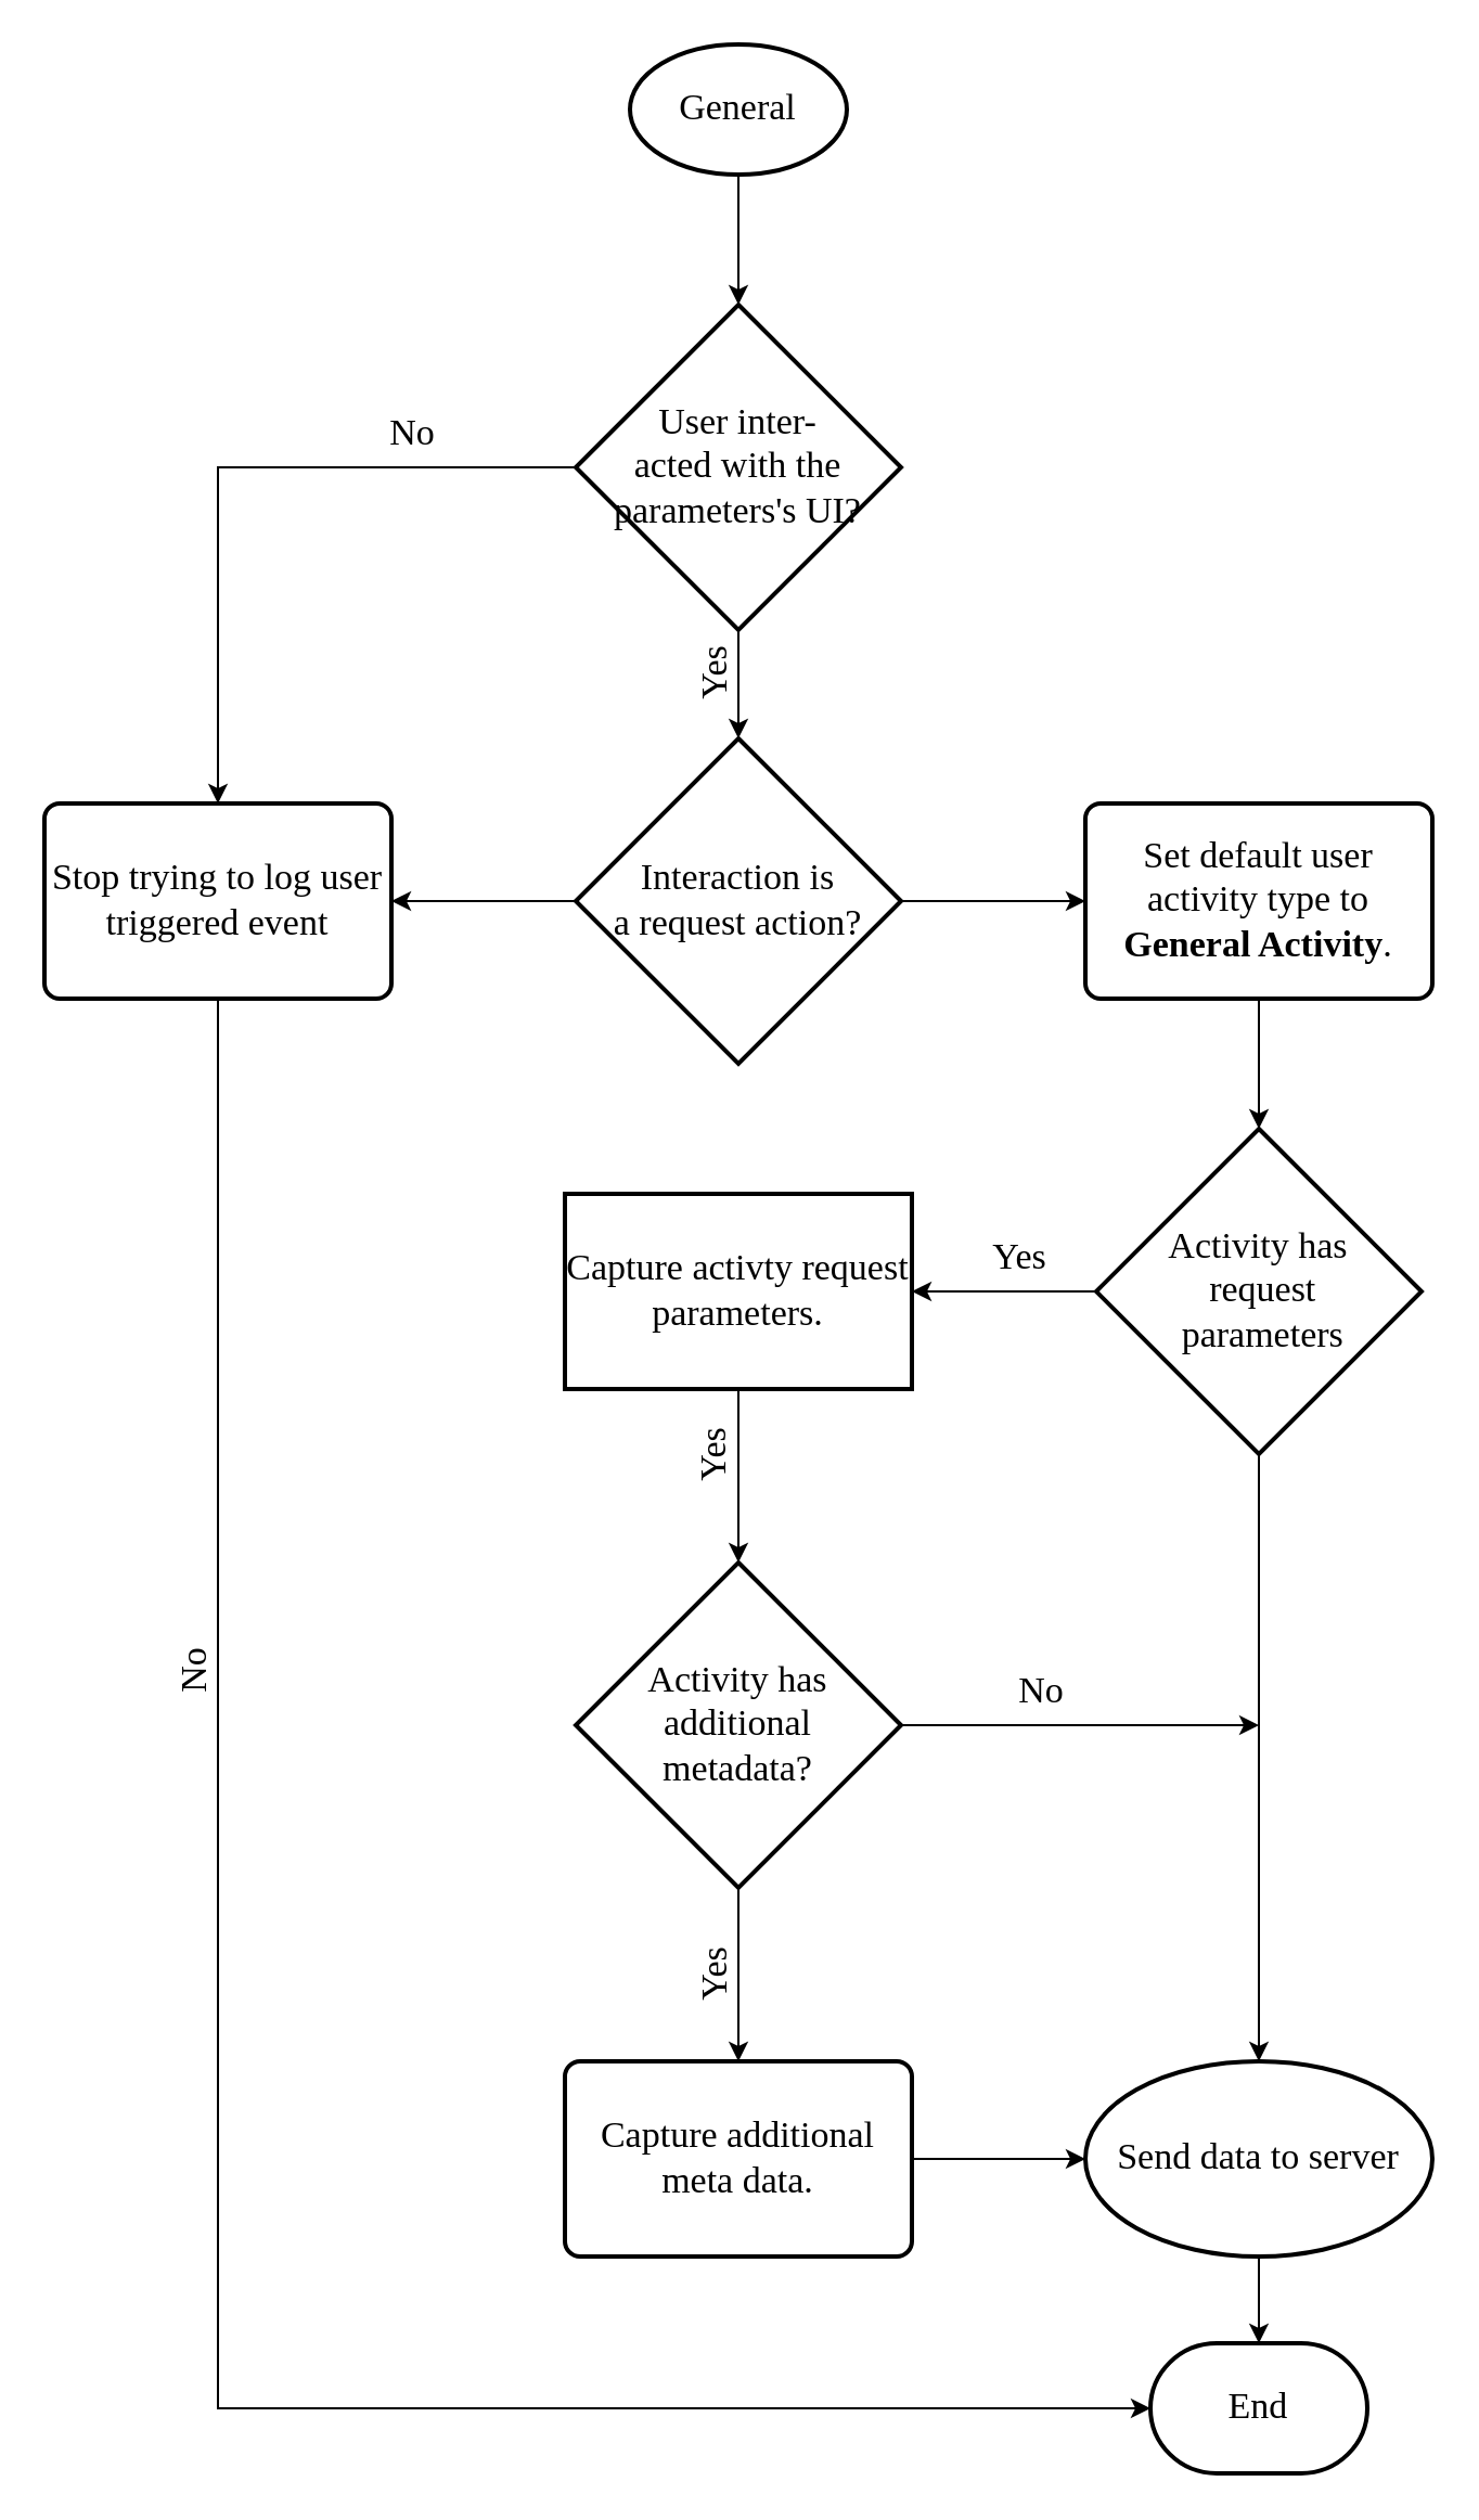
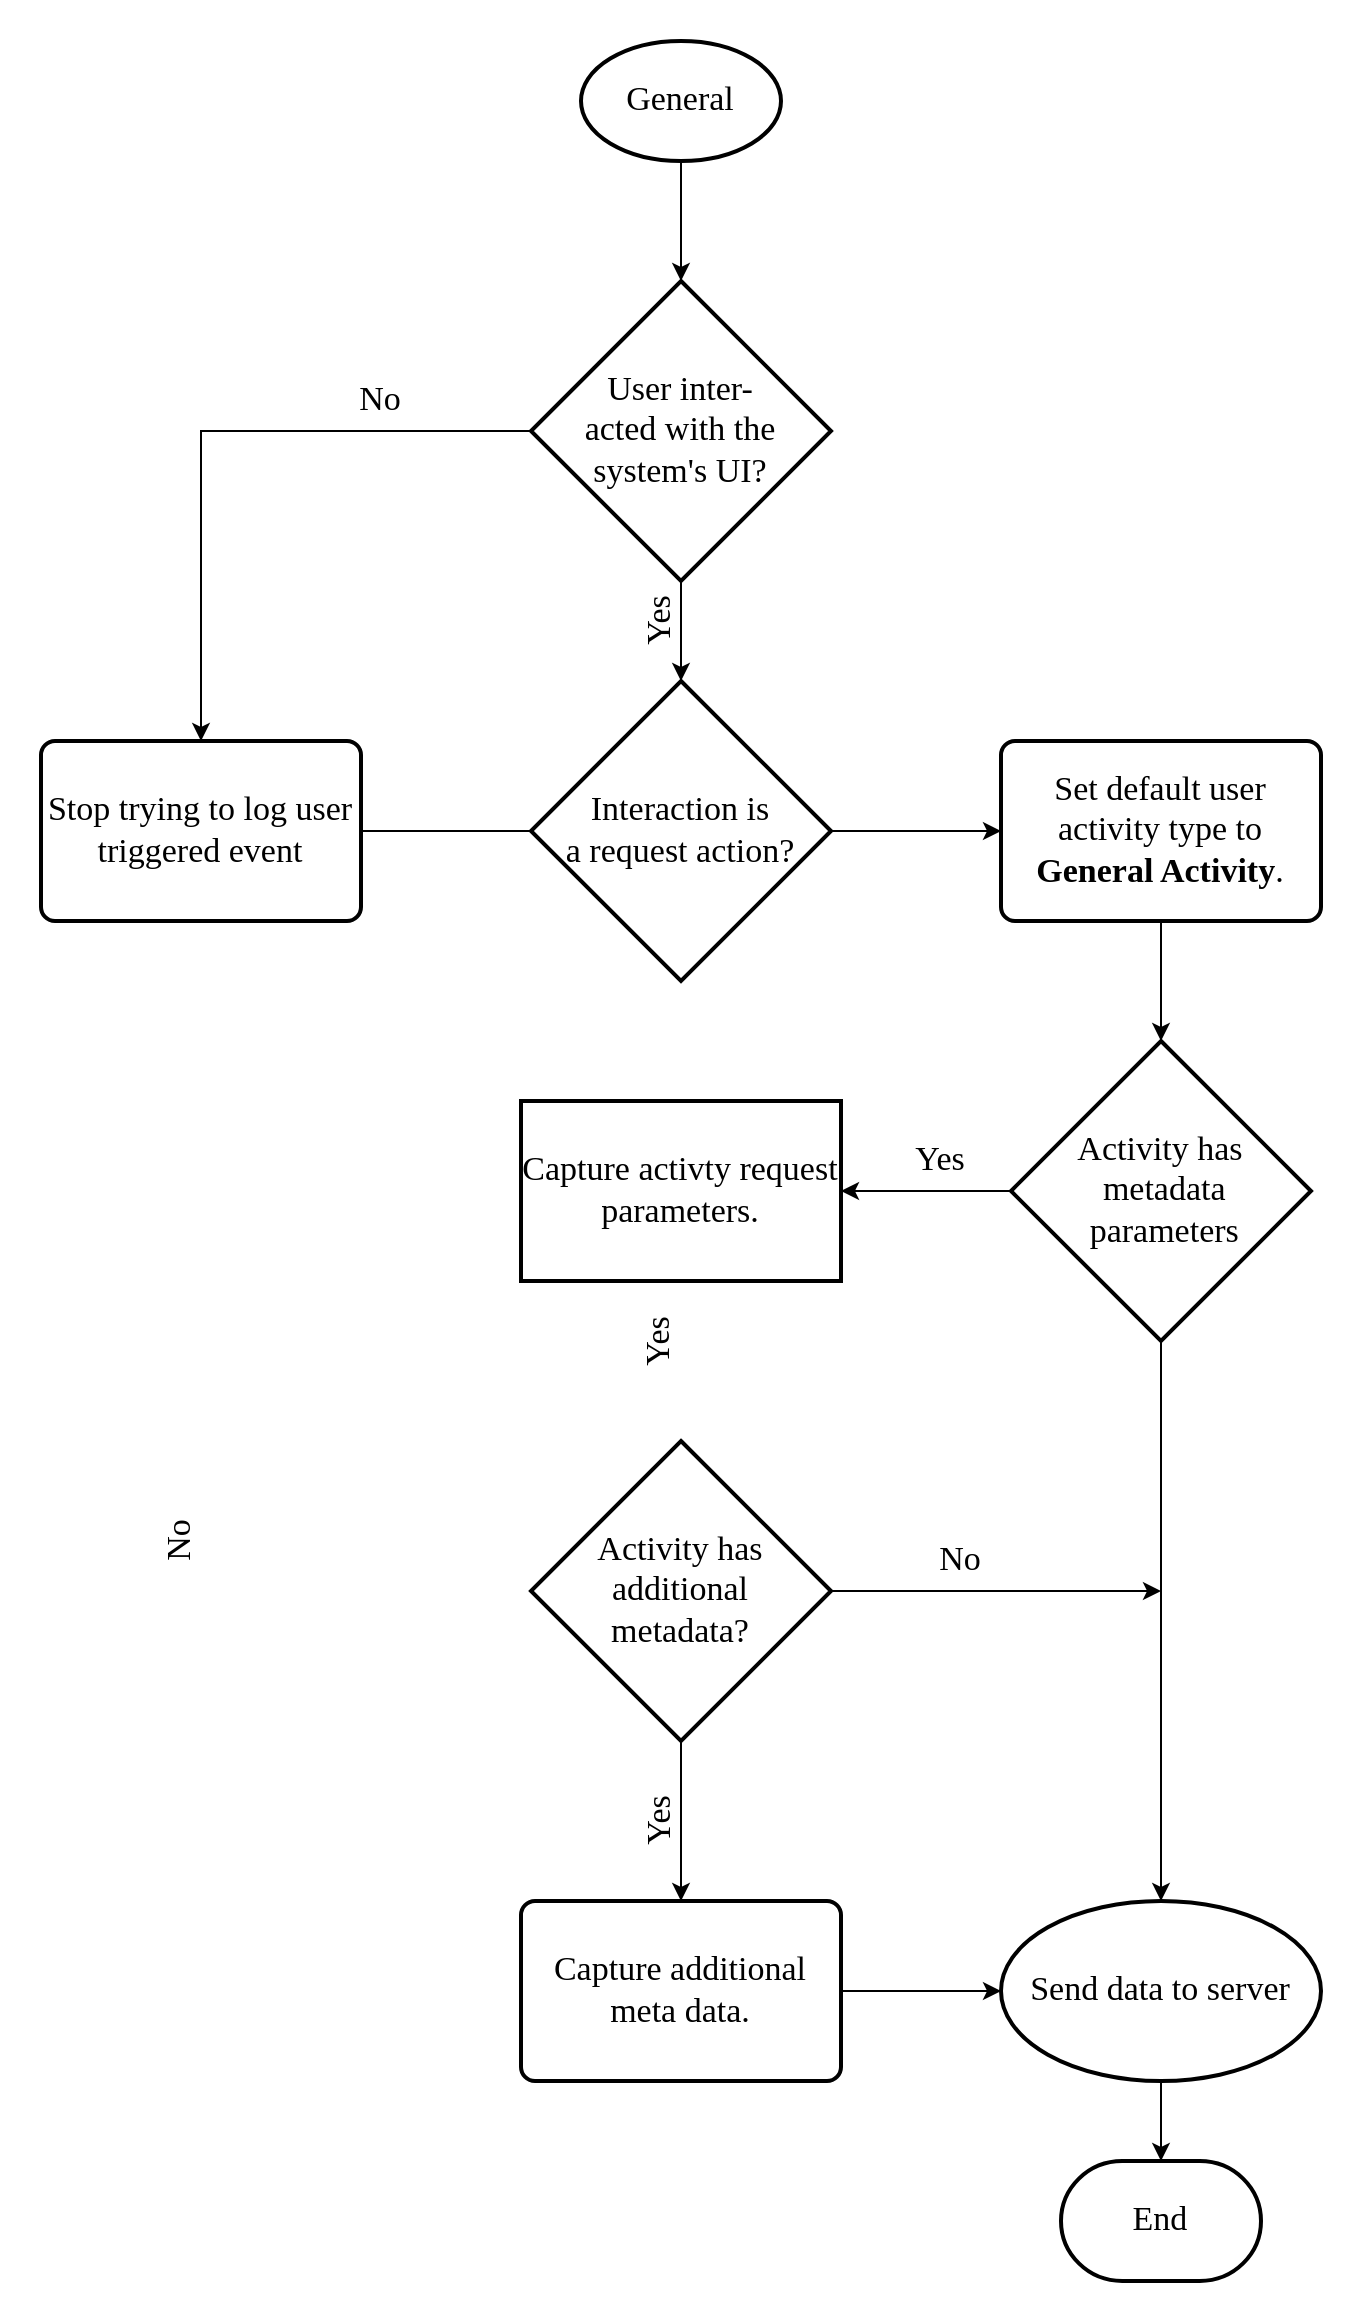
  <mxCell id="0" />
  <mxCell id="1" parent="0" />
  <mxCell id="2" style="edgeStyle=orthogonalEdgeStyle;rounded=0;orthogonalLoop=1;jettySize=auto;html=1;exitX=0.5;exitY=1;exitDx=0;exitDy=0;exitPerimeter=0;entryX=0.5;entryY=0;entryDx=0;entryDy=0;entryPerimeter=0;fontFamily=Times New Roman;fontSize=17;" parent="1" source="3" target="10" edge="1"><mxGeometry relative="1" as="geometry" /></mxCell>
  <mxCell id="3" value="General" style="strokeWidth=2;html=1;shape=mxgraph.flowchart.start_1;whiteSpace=wrap;fontFamily=Times New Roman;fillColor=none;fontSize=17;" parent="1" vertex="1"><mxGeometry x="290" y="20" width="100" height="60" as="geometry" /></mxCell>
  <mxCell id="4" style="edgeStyle=orthogonalEdgeStyle;rounded=0;orthogonalLoop=1;jettySize=auto;html=1;exitX=1;exitY=0.5;exitDx=0;exitDy=0;exitPerimeter=0;" parent="1" source="6" target="13" edge="1"><mxGeometry relative="1" as="geometry" /></mxCell>
- <mxCell id="5" style="edgeStyle=orthogonalEdgeStyle;rounded=0;orthogonalLoop=1;jettySize=auto;html=1;exitX=0;exitY=0.5;exitDx=0;exitDy=0;exitPerimeter=0;entryX=1;entryY=0.5;entryDx=0;entryDy=0;" parent="1" source="6" target="33" edge="1"><mxGeometry relative="1" as="geometry" /></mxCell>
+ <mxCell id="5" style="edgeStyle=orthogonalEdgeStyle;rounded=0;orthogonalLoop=1;jettySize=auto;html=1;exitX=0;exitY=0.5;exitDx=0;exitDy=0;exitPerimeter=0;entryX=1;entryY=0.5;entryDx=0;entryDy=0;endArrow=none;" parent="1" source="6" target="33" edge="1"><mxGeometry relative="1" as="geometry" /></mxCell>
  <mxCell id="6" value="Interaction is&lt;br&gt;a request action?" style="strokeWidth=2;html=1;shape=mxgraph.flowchart.decision;whiteSpace=wrap;fontFamily=Times New Roman;fillColor=none;fontSize=17;" parent="1" vertex="1"><mxGeometry x="265" y="340" width="150" height="150" as="geometry" /></mxCell>
  <mxCell id="7" value="No" style="text;html=1;strokeColor=none;fillColor=none;align=center;verticalAlign=middle;whiteSpace=wrap;rounded=0;fontFamily=Times New Roman;rotation=-90;fontSize=17;" parent="1" vertex="1"><mxGeometry x="70" y="760" width="40" height="20" as="geometry" /></mxCell>
  <mxCell id="8" style="edgeStyle=orthogonalEdgeStyle;rounded=0;orthogonalLoop=1;jettySize=auto;html=1;exitX=0.5;exitY=1;exitDx=0;exitDy=0;exitPerimeter=0;entryX=0.5;entryY=0;entryDx=0;entryDy=0;entryPerimeter=0;fontFamily=Times New Roman;fontSize=17;" parent="1" source="10" target="6" edge="1"><mxGeometry relative="1" as="geometry" /></mxCell>
  <mxCell id="9" style="edgeStyle=orthogonalEdgeStyle;rounded=0;orthogonalLoop=1;jettySize=auto;html=1;exitX=0;exitY=0.5;exitDx=0;exitDy=0;exitPerimeter=0;entryX=0.5;entryY=0;entryDx=0;entryDy=0;" parent="1" source="10" target="33" edge="1"><mxGeometry relative="1" as="geometry" /></mxCell>
- <mxCell id="10" value="User inter-&lt;br&gt;acted with the parameters's UI?" style="strokeWidth=2;html=1;shape=mxgraph.flowchart.decision;whiteSpace=wrap;fontFamily=Times New Roman;fillColor=none;fontSize=17;" parent="1" vertex="1"><mxGeometry x="265" y="140" width="150" height="150" as="geometry" /></mxCell>
+ <mxCell id="10" value="User inter-&lt;br&gt;acted with the system's UI?" style="strokeWidth=2;html=1;shape=mxgraph.flowchart.decision;whiteSpace=wrap;fontFamily=Times New Roman;fillColor=none;fontSize=17;" parent="1" vertex="1"><mxGeometry x="265" y="140" width="150" height="150" as="geometry" /></mxCell>
  <mxCell id="11" value="End" style="strokeWidth=2;html=1;shape=mxgraph.flowchart.terminator;whiteSpace=wrap;fillColor=none;fontFamily=Times New Roman;fontSize=17;" parent="1" vertex="1"><mxGeometry x="530" y="1080" width="100" height="60" as="geometry" /></mxCell>
  <mxCell id="12" style="edgeStyle=orthogonalEdgeStyle;rounded=0;orthogonalLoop=1;jettySize=auto;html=1;exitX=0.5;exitY=1;exitDx=0;exitDy=0;entryX=0.5;entryY=0;entryDx=0;entryDy=0;entryPerimeter=0;" parent="1" source="13" target="25" edge="1"><mxGeometry relative="1" as="geometry" /></mxCell>
  <mxCell id="13" value="Set default user activity type to &lt;b&gt;General Activity&lt;/b&gt;." style="rounded=1;whiteSpace=wrap;html=1;absoluteArcSize=1;arcSize=14;strokeWidth=2;fontFamily=Times New Roman;fillColor=none;fontSize=17;" parent="1" vertex="1"><mxGeometry x="500" y="370" width="160" height="90" as="geometry" /></mxCell>
  <mxCell id="14" style="edgeStyle=orthogonalEdgeStyle;rounded=0;orthogonalLoop=1;jettySize=auto;html=1;exitX=0.5;exitY=1;exitDx=0;exitDy=0;exitPerimeter=0;entryX=0.5;entryY=0;entryDx=0;entryDy=0;" parent="1" source="16" target="30" edge="1"><mxGeometry relative="1" as="geometry" /></mxCell>
  <mxCell id="15" style="edgeStyle=orthogonalEdgeStyle;rounded=0;orthogonalLoop=1;jettySize=auto;html=1;exitX=1;exitY=0.5;exitDx=0;exitDy=0;exitPerimeter=0;" parent="1" source="16" edge="1"><mxGeometry relative="1" as="geometry"><mxPoint x="580" y="795" as="targetPoint" /></mxGeometry></mxCell>
  <mxCell id="16" value="Activity has additional &lt;br&gt;metadata?" style="strokeWidth=2;html=1;shape=mxgraph.flowchart.decision;whiteSpace=wrap;fontFamily=Times New Roman;fillColor=none;fontSize=17;" parent="1" vertex="1"><mxGeometry x="265" y="720" width="150" height="150" as="geometry" /></mxCell>
- <mxCell id="17" style="edgeStyle=orthogonalEdgeStyle;rounded=0;orthogonalLoop=1;jettySize=auto;html=1;exitX=0.5;exitY=1;exitDx=0;exitDy=0;entryX=0.5;entryY=0;entryDx=0;entryDy=0;entryPerimeter=0;" parent="1" source="18" target="16" edge="1"><mxGeometry relative="1" as="geometry" /></mxCell>
  <mxCell id="18" value="Capture activty request parameters." style="whiteSpace=wrap;html=1;absoluteArcSize=1;arcSize=14;strokeWidth=2;fontFamily=Times New Roman;fillColor=none;fontSize=17;rounded=0;" parent="1" vertex="1"><mxGeometry x="260" y="550" width="160" height="90" as="geometry" /></mxCell>
  <mxCell id="19" value="Yes" style="text;html=1;strokeColor=none;fillColor=none;align=center;verticalAlign=middle;whiteSpace=wrap;rounded=0;fontFamily=Times New Roman;rotation=-90;fontSize=17;" parent="1" vertex="1"><mxGeometry x="310" y="300" width="40" height="20" as="geometry" /></mxCell>
  <mxCell id="20" value="Yes" style="text;html=1;strokeColor=none;fillColor=none;align=center;verticalAlign=middle;whiteSpace=wrap;rounded=0;fontFamily=Times New Roman;rotation=-90;fontSize=17;" parent="1" vertex="1"><mxGeometry x="310" y="659.996" width="40" height="21" as="geometry" /></mxCell>
  <mxCell id="21" value="Yes" style="text;html=1;strokeColor=none;fillColor=none;align=center;verticalAlign=middle;whiteSpace=wrap;rounded=0;fontFamily=Times New Roman;rotation=-90;fontSize=17;" parent="1" vertex="1"><mxGeometry x="310" y="899.999" width="40" height="20" as="geometry" /></mxCell>
  <mxCell id="22" value="No" style="text;html=1;strokeColor=none;fillColor=none;align=center;verticalAlign=middle;whiteSpace=wrap;rounded=0;fontFamily=Times New Roman;rotation=0;fontSize=17;" parent="1" vertex="1"><mxGeometry x="170" y="190" width="40" height="20" as="geometry" /></mxCell>
  <mxCell id="23" style="edgeStyle=orthogonalEdgeStyle;rounded=0;orthogonalLoop=1;jettySize=auto;html=1;entryX=1;entryY=0.5;entryDx=0;entryDy=0;" parent="1" source="25" target="18" edge="1"><mxGeometry relative="1" as="geometry" /></mxCell>
  <mxCell id="24" style="edgeStyle=orthogonalEdgeStyle;rounded=0;orthogonalLoop=1;jettySize=auto;html=1;exitX=0.5;exitY=1;exitDx=0;exitDy=0;exitPerimeter=0;" parent="1" source="25" target="28" edge="1"><mxGeometry relative="1" as="geometry" /></mxCell>
- <mxCell id="25" value="Activity has&lt;br&gt;&amp;nbsp;request&lt;br&gt;&amp;nbsp;parameters" style="strokeWidth=2;html=1;shape=mxgraph.flowchart.decision;whiteSpace=wrap;fontFamily=Times New Roman;fillColor=none;fontSize=17;" parent="1" vertex="1"><mxGeometry x="505" y="520" width="150" height="150" as="geometry" /></mxCell>
+ <mxCell id="25" value="Activity has&lt;br&gt;&amp;nbsp;metadata&lt;br&gt;&amp;nbsp;parameters" style="strokeWidth=2;html=1;shape=mxgraph.flowchart.decision;whiteSpace=wrap;fontFamily=Times New Roman;fillColor=none;fontSize=17;" parent="1" vertex="1"><mxGeometry x="505" y="520" width="150" height="150" as="geometry" /></mxCell>
  <mxCell id="26" value="Yes" style="text;html=1;strokeColor=none;fillColor=none;align=center;verticalAlign=middle;whiteSpace=wrap;rounded=0;fontFamily=Times New Roman;rotation=0;fontSize=17;" parent="1" vertex="1"><mxGeometry x="450" y="570" width="40" height="20" as="geometry" /></mxCell>
  <mxCell id="27" style="edgeStyle=orthogonalEdgeStyle;rounded=0;orthogonalLoop=1;jettySize=auto;html=1;exitX=0.5;exitY=1;exitDx=0;exitDy=0;entryX=0.5;entryY=0;entryDx=0;entryDy=0;entryPerimeter=0;" parent="1" source="28" target="11" edge="1"><mxGeometry relative="1" as="geometry" /></mxCell>
  <mxCell id="28" value="Send data to server" style="ellipse;whiteSpace=wrap;html=1;absoluteArcSize=1;arcSize=14;strokeWidth=2;fontFamily=Times New Roman;fillColor=none;fontSize=17;" parent="1" vertex="1"><mxGeometry x="500" y="950" width="160" height="90" as="geometry" /></mxCell>
  <mxCell id="29" style="edgeStyle=orthogonalEdgeStyle;rounded=0;orthogonalLoop=1;jettySize=auto;html=1;exitX=1;exitY=0.5;exitDx=0;exitDy=0;entryX=0;entryY=0.5;entryDx=0;entryDy=0;" parent="1" source="30" target="28" edge="1"><mxGeometry relative="1" as="geometry" /></mxCell>
  <mxCell id="30" value="Capture additional meta data." style="rounded=1;whiteSpace=wrap;html=1;absoluteArcSize=1;arcSize=14;strokeWidth=2;fontFamily=Times New Roman;fillColor=none;fontSize=17;" parent="1" vertex="1"><mxGeometry x="260" y="950" width="160" height="90" as="geometry" /></mxCell>
  <mxCell id="31" value="No" style="text;html=1;strokeColor=none;fillColor=none;align=center;verticalAlign=middle;whiteSpace=wrap;rounded=0;fontFamily=Times New Roman;rotation=0;fontSize=17;" parent="1" vertex="1"><mxGeometry x="460" y="770" width="40" height="20" as="geometry" /></mxCell>
- <mxCell id="32" style="edgeStyle=orthogonalEdgeStyle;rounded=0;orthogonalLoop=1;jettySize=auto;html=1;exitX=0.5;exitY=1;exitDx=0;exitDy=0;entryX=0;entryY=0.5;entryDx=0;entryDy=0;entryPerimeter=0;" parent="1" source="33" target="11" edge="1"><mxGeometry relative="1" as="geometry" /></mxCell>
  <mxCell id="33" value="Stop trying to log user triggered event" style="rounded=1;whiteSpace=wrap;html=1;absoluteArcSize=1;arcSize=14;strokeWidth=2;fontFamily=Times New Roman;fillColor=none;fontSize=17;" parent="1" vertex="1"><mxGeometry x="20" y="370" width="160" height="90" as="geometry" /></mxCell>
